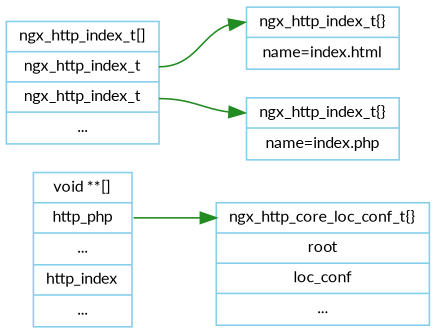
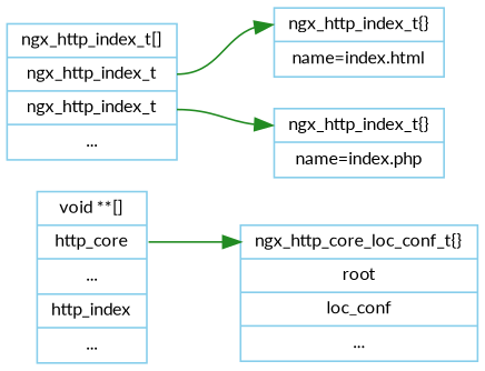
  digraph {
    fontname=Lato
    rankdir=LR
    node [color=skyblue fontname=Lato fontsize=10 shape=record]
    edge [color=forestgreen fontname=Lato fontsize=10 headport=head]
-   n1 [label="<head>void **\[\]|<n1>http_php|...|<n3>http_index|..."]
+   n1 [label="<head>void **\[\]|<n1>http_core|...|<n3>http_index|..."]
    n2 [label="<head>ngx_http_core_loc_conf_t\{\}|<root>root|<loc_conf>loc_conf|..."]
    n3 [label="<head>ngx_http_index_t\[\]|<n1>ngx_http_index_t|<n2>ngx_http_index_t|..."]
    n4 [label="<head>ngx_http_index_t\{\}|name=index.html"]
    n5 [label="<head>ngx_http_index_t\{\}|name=index.php"]
    n1 -> n2 [tailport="n1:e"]
    n3 -> n4 [tailport=n1]
    n3 -> n5 [tailport=n2]
  }
